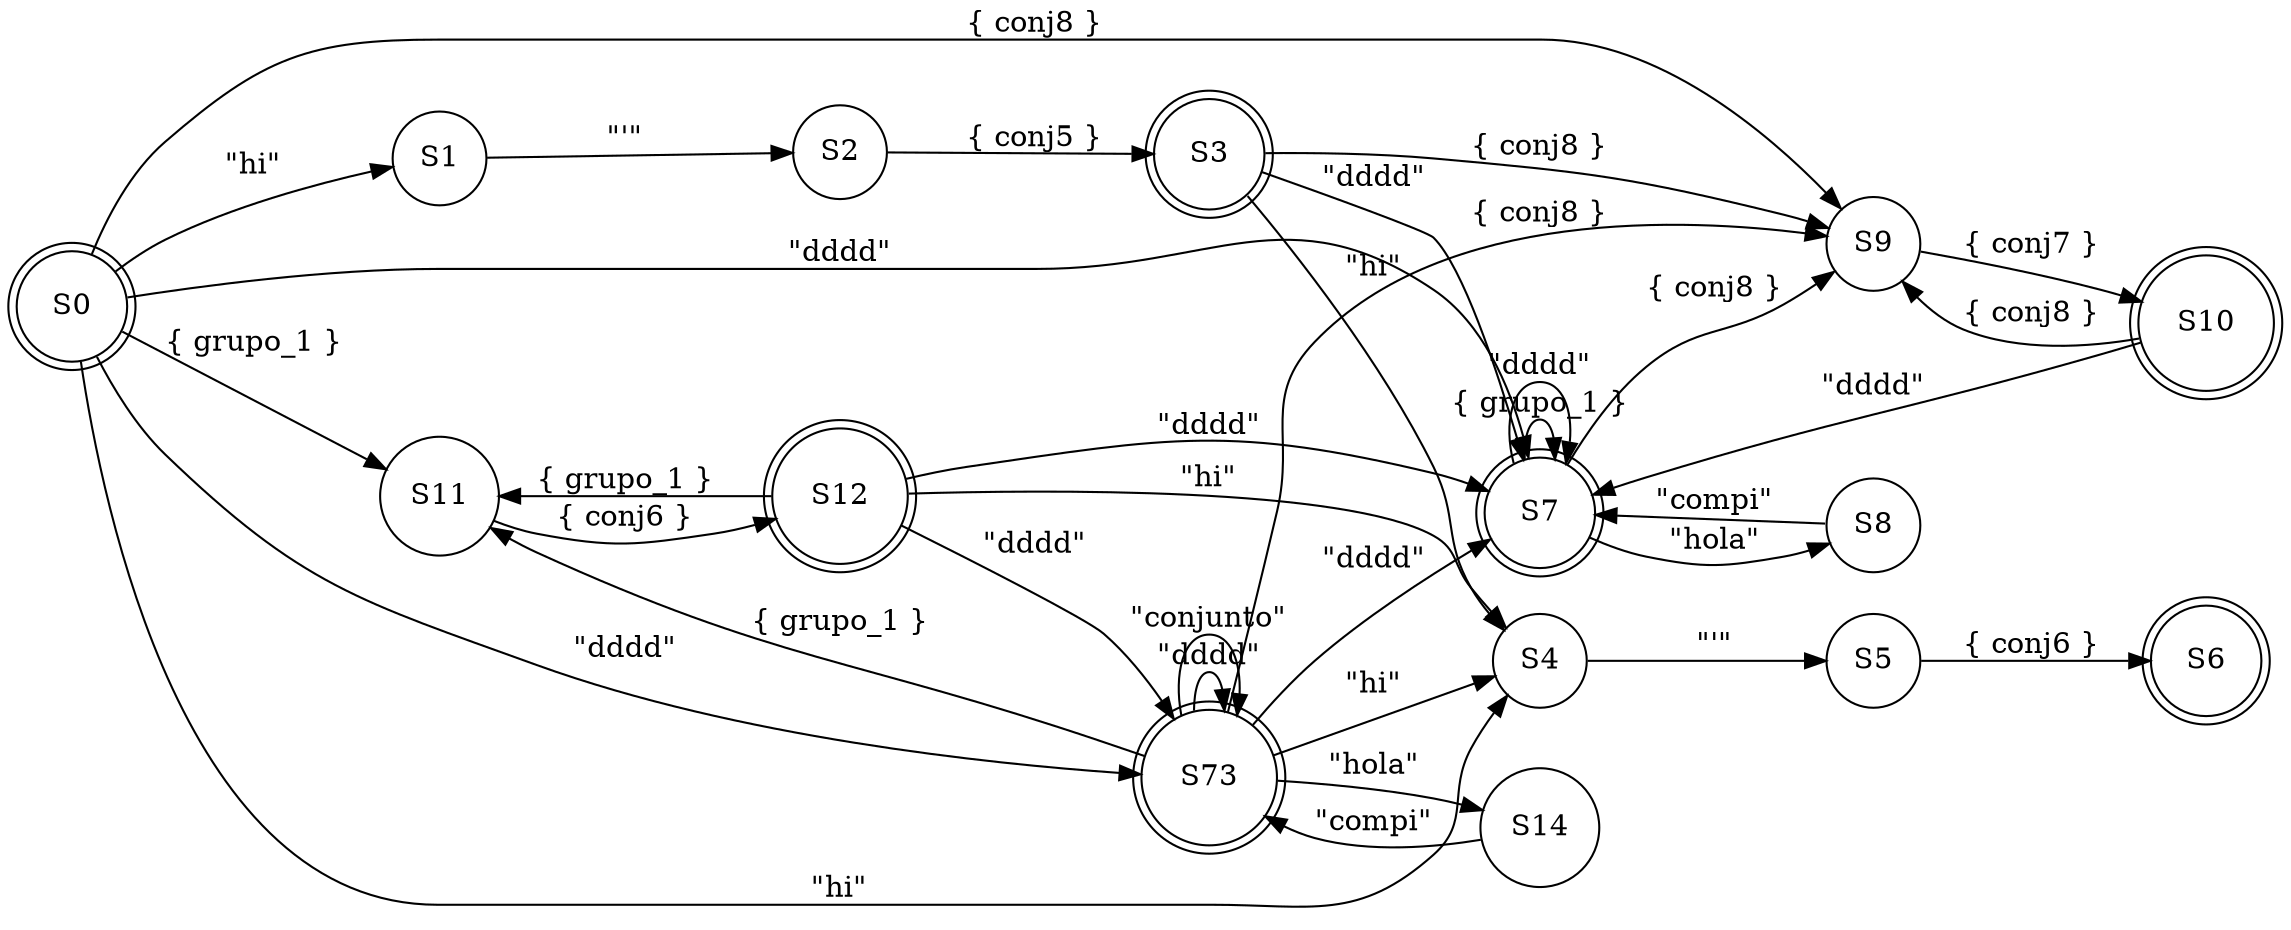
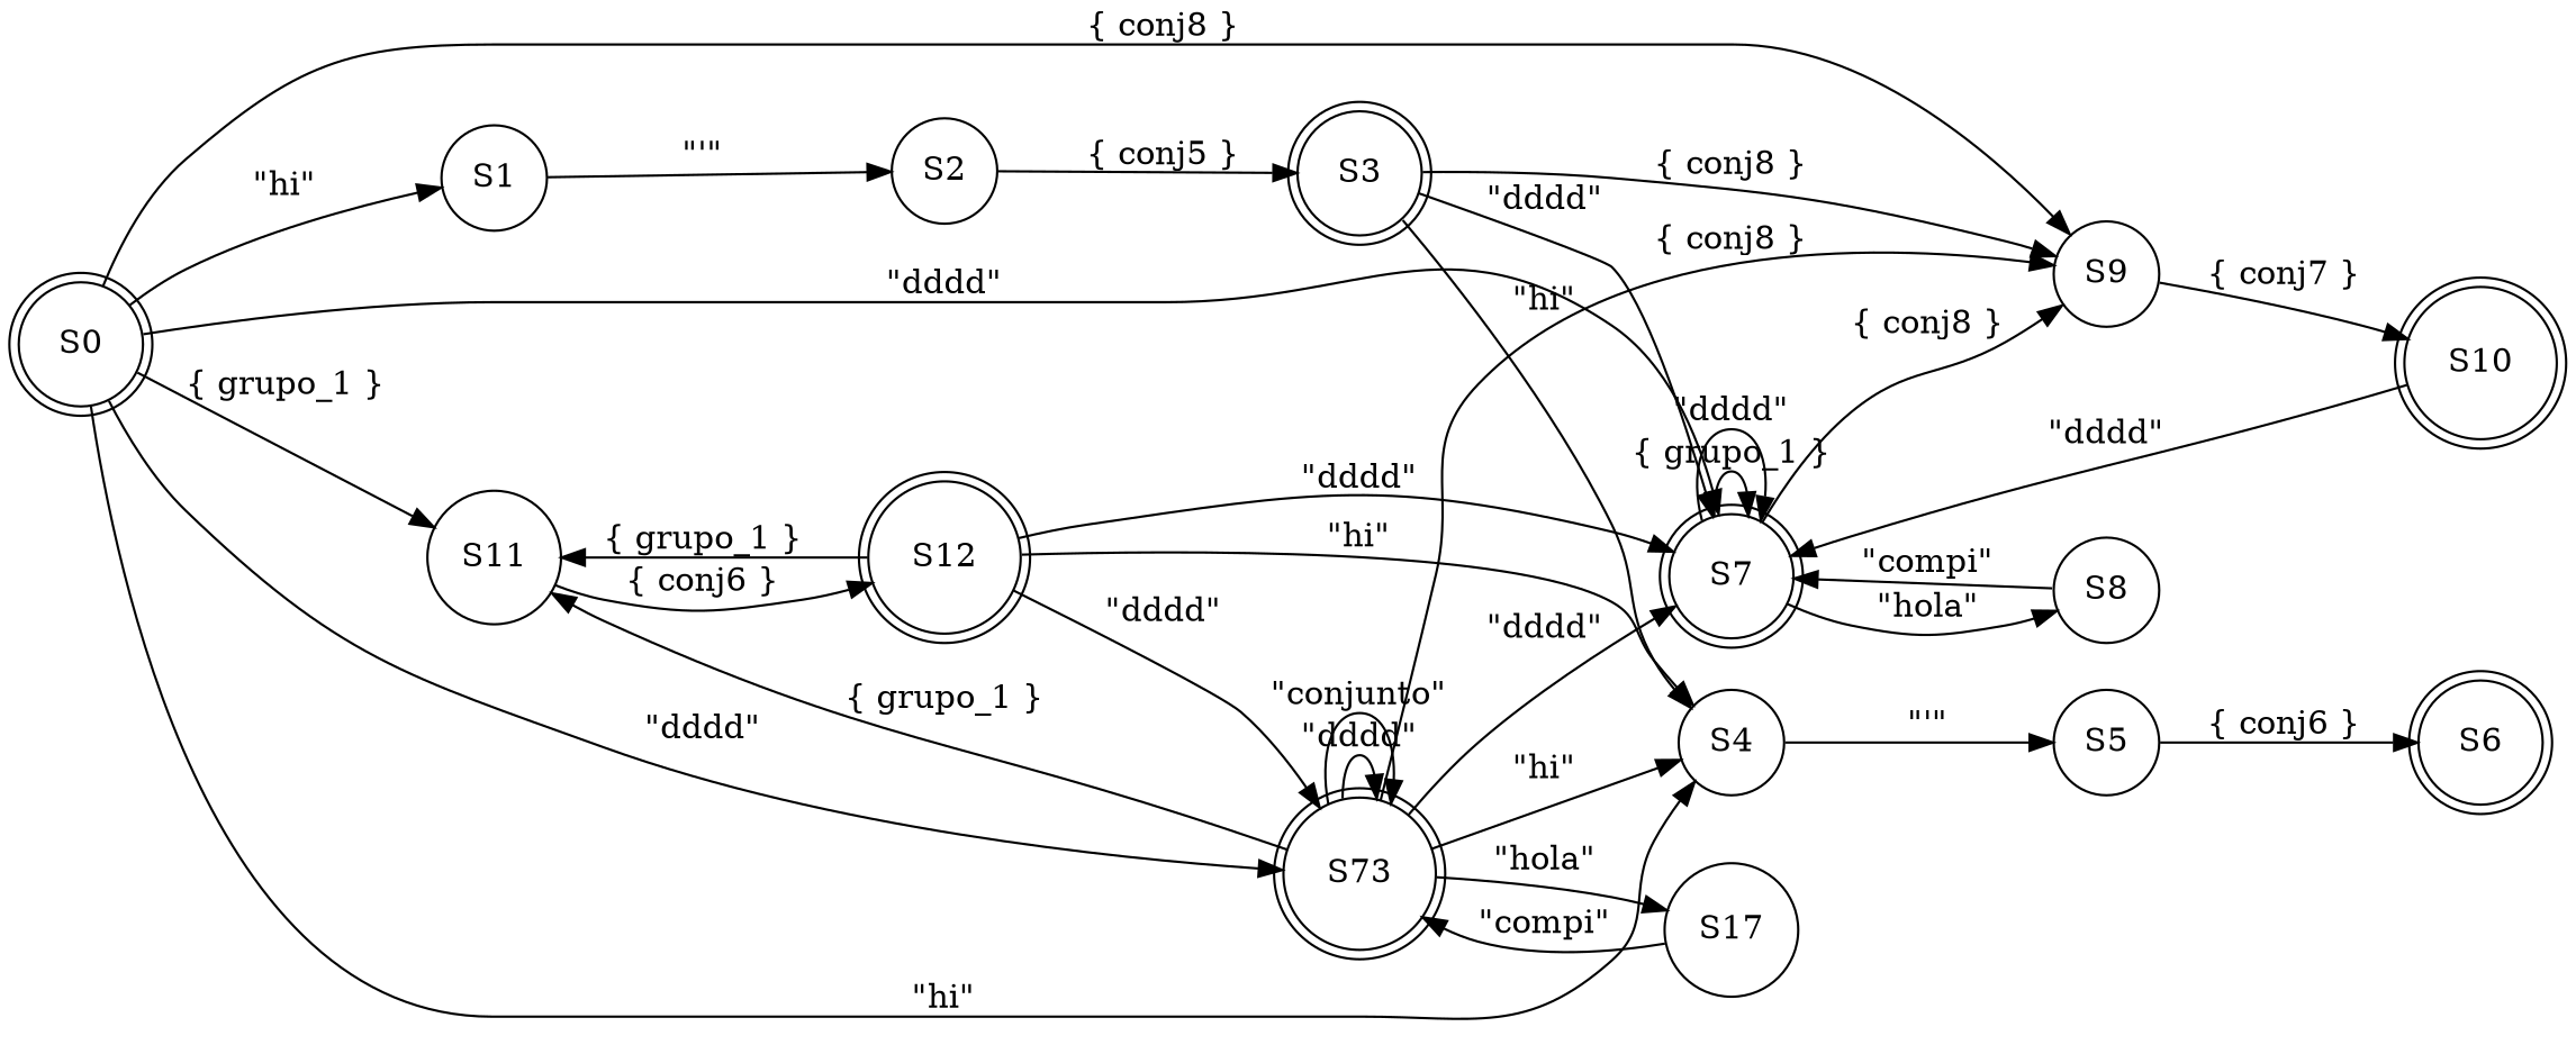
  digraph {
    rankdir=LR
    node [shape=circle]
    S0 [shape=doublecircle]
    S1
    S4
    S11
    n5 [label=S73 shape=doublecircle]
    S7 [shape=doublecircle]
    S9
    S2
    S5
    S12 [shape=doublecircle]
-   S14
+   S14 [label=S17]
    S8
    S10 [shape=doublecircle]
    S3 [shape=doublecircle]
    S6 [shape=doublecircle]
    S0 -> S1 [label="\"hi\""]
    S0 -> S4 [label="\"hi\""]
    S0 -> S11 [label="\{ grupo_1 \}"]
    S0 -> n5 [label="\"dddd\""]
    S0 -> S7 [label="\"dddd\""]
    S0 -> S9 [label="\{ conj8 \}"]
    S1 -> S2 [label="\"'\""]
    S4 -> S5 [label="\"'\""]
    S11 -> S12 [label="\{ conj6 \}"]
    n5 -> S4 [label="\"hi\""]
    n5 -> S11 [label="\{ grupo_1 \}"]
    n5 -> n5 [label="\"dddd\""]
    n5 -> n5 [label="\"conjunto\""]
    n5 -> S7 [label="\"dddd\""]
    n5 -> S9 [label="\{ conj8 \}"]
    n5 -> S14 [label="\"hola\""]
    S7 -> S7 [label="\{ grupo_1 \}"]
    S7 -> S7 [label="\"dddd\""]
    S7 -> S9 [label="\{ conj8 \}"]
    S7 -> S8 [label="\"hola\""]
    S9 -> S10 [label="\{ conj7 \}"]
    S2 -> S3 [label="\{ conj5 \}"]
    S5 -> S6 [label="\{ conj6 \}"]
    S12 -> S4 [label="\"hi\""]
    S12 -> S11 [label="\{ grupo_1 \}"]
    S12 -> n5 [label="\"dddd\""]
    S12 -> S7 [label="\"dddd\""]
    S14 -> n5 [label="\"compi\""]
    S8 -> S7 [label="\"compi\""]
    S10 -> S7 [label="\"dddd\""]
-   S10 -> S9 [label="\{ conj8 \}"]
    S3 -> S4 [label="\"hi\""]
    S3 -> S7 [label="\"dddd\""]
    S3 -> S9 [label="\{ conj8 \}"]
  }
